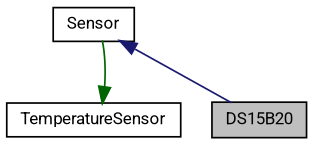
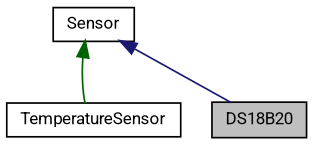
  digraph {
    fontname=Roboto
    node [color=black fillcolor=white fontname=Roboto fontsize=10 shape=record style=filled]
    edge [dir=back fontname=Roboto fontsize=10 labelfontname=Helvetica labelfontsize=10 style=solid]
-   n1 [fillcolor=grey75 fontcolor=black height=0.2 label=DS15B20 width=0.4]
+   n1 [fillcolor=grey75 fontcolor=black height=0.2 label=DS18B20 width=0.4]
    n2 [height=0.2 label=TemperatureSensor width=0.4]
    n3 [height=0.2 label=Sensor width=0.4]
    n3 -> n1 [color=midnightblue]
-   n2 -> n3 [color=darkgreen]
+   n3 -> n2 [color=darkgreen]
  }
